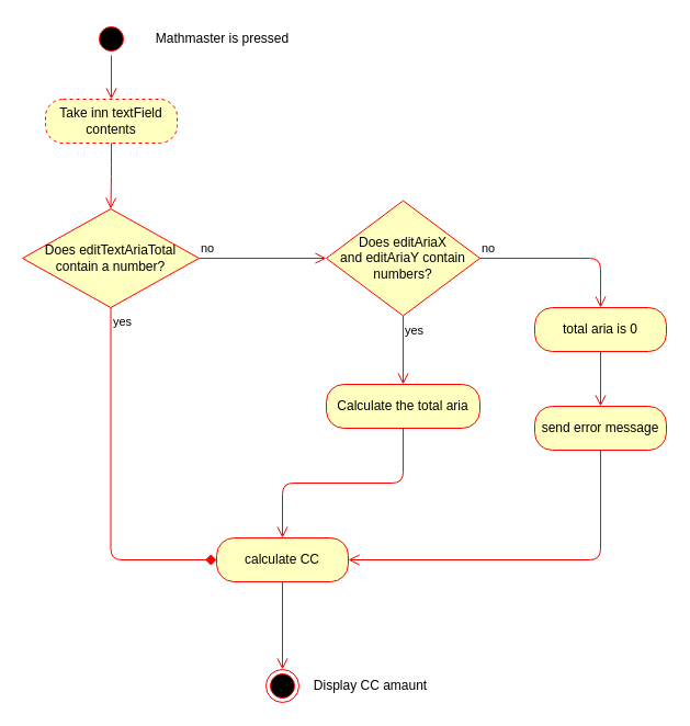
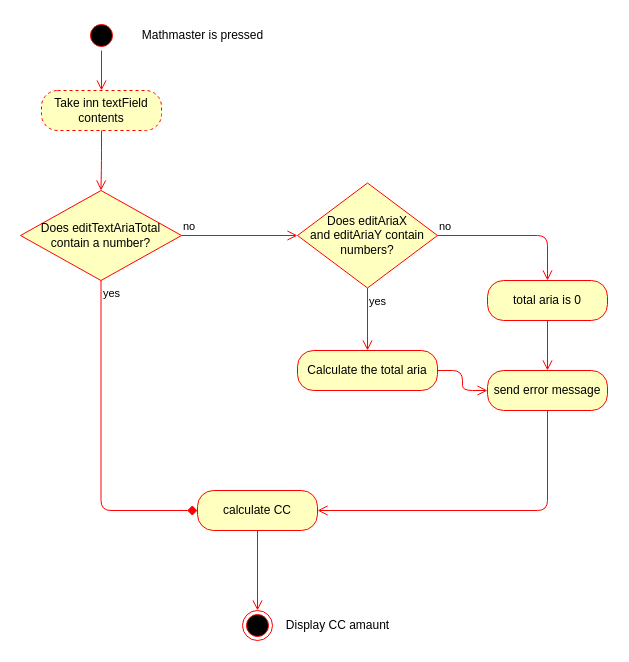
  <mxCell id="0" />
  <mxCell id="1" parent="0" />
  <mxCell id="2" value="" style="ellipse;html=1;shape=startState;fillColor=#000000;strokeColor=#ff0000;rotation=0;" vertex="1" parent="1"><mxGeometry x="86" y="20" width="30" height="30" as="geometry" /></mxCell>
  <mxCell id="3" value="" style="edgeStyle=orthogonalEdgeStyle;html=1;verticalAlign=bottom;endArrow=open;endSize=8;strokeColor=#ff0000;entryX=0.5;entryY=0;entryDx=0;entryDy=0;" edge="1" source="2" parent="1" target="4"><mxGeometry relative="1" as="geometry"><mxPoint x="101" y="30" as="targetPoint" /></mxGeometry></mxCell>
  <mxCell id="4" value="Take inn textField contents" style="rounded=1;whiteSpace=wrap;html=1;arcSize=40;fontColor=#000000;fillColor=#ffffc0;strokeColor=#ff0000;dashed=1;" vertex="1" parent="1"><mxGeometry x="41" y="90" width="120" height="40" as="geometry" /></mxCell>
  <mxCell id="5" value="" style="edgeStyle=orthogonalEdgeStyle;html=1;verticalAlign=bottom;endArrow=open;endSize=8;strokeColor=#ff0000;entryX=0.5;entryY=0;entryDx=0;entryDy=0;" edge="1" source="4" parent="1" target="6"><mxGeometry relative="1" as="geometry"><mxPoint x="101" y="160" as="targetPoint" /></mxGeometry></mxCell>
  <mxCell id="6" value="Does&amp;nbsp;editTextAriaTotal contain a number?" style="rhombus;whiteSpace=wrap;html=1;fillColor=#ffffc0;strokeColor=#ff0000;" vertex="1" parent="1"><mxGeometry x="20" y="190" width="161" height="90" as="geometry" /></mxCell>
  <mxCell id="7" value="no" style="edgeStyle=orthogonalEdgeStyle;html=1;align=left;verticalAlign=bottom;endArrow=open;endSize=8;strokeColor=#ff0000;entryX=0;entryY=0.5;entryDx=0;entryDy=0;" edge="1" source="6" parent="1" target="9"><mxGeometry x="-1" relative="1" as="geometry"><mxPoint x="266" y="250" as="targetPoint" /></mxGeometry></mxCell>
  <mxCell id="8" value="yes" style="edgeStyle=orthogonalEdgeStyle;html=1;align=left;verticalAlign=top;endArrow=diamond;endSize=8;strokeColor=#ff0000;entryX=0;entryY=0.5;entryDx=0;entryDy=0;" edge="1" source="6" parent="1" target="15"><mxGeometry x="-1" relative="1" as="geometry"><mxPoint x="126" y="330" as="targetPoint" /><Array as="points"><mxPoint x="101" y="510" /></Array></mxGeometry></mxCell>
  <mxCell id="9" value="Does&amp;nbsp;editAriaX and&amp;nbsp;editAriaY contain numbers?" style="rhombus;whiteSpace=wrap;html=1;fillColor=#ffffc0;strokeColor=#ff0000;" vertex="1" parent="1"><mxGeometry x="297" y="182.5" width="140" height="105" as="geometry" /></mxCell>
  <mxCell id="10" value="no" style="edgeStyle=orthogonalEdgeStyle;html=1;align=left;verticalAlign=bottom;endArrow=open;endSize=8;strokeColor=#ff0000;entryX=0.5;entryY=0;entryDx=0;entryDy=0;" edge="1" source="9" parent="1" target="12"><mxGeometry x="-1" relative="1" as="geometry"><mxPoint x="477" y="300" as="targetPoint" /><Array as="points"><mxPoint x="547" y="235" /></Array></mxGeometry></mxCell>
  <mxCell id="11" value="yes" style="edgeStyle=orthogonalEdgeStyle;html=1;align=left;verticalAlign=top;endArrow=open;endSize=8;strokeColor=#ff0000;entryX=0.5;entryY=0;entryDx=0;entryDy=0;" edge="1" source="9" parent="1" target="13"><mxGeometry x="-1" relative="1" as="geometry"><mxPoint x="337" y="380" as="targetPoint" /></mxGeometry></mxCell>
  <mxCell id="12" value="total aria is 0" style="rounded=1;whiteSpace=wrap;html=1;arcSize=40;fontColor=#000000;fillColor=#ffffc0;strokeColor=#ff0000;" vertex="1" parent="1"><mxGeometry x="487" y="280" width="120" height="40" as="geometry" /></mxCell>
  <mxCell id="13" value="Calculate the total aria" style="rounded=1;whiteSpace=wrap;html=1;arcSize=40;fontColor=#000000;fillColor=#ffffc0;strokeColor=#ff0000;" vertex="1" parent="1"><mxGeometry x="297" y="350" width="140" height="40" as="geometry" /></mxCell>
- <mxCell id="14" value="" style="edgeStyle=orthogonalEdgeStyle;html=1;verticalAlign=bottom;endArrow=open;endSize=8;strokeColor=#ff0000;entryX=0.5;entryY=0;entryDx=0;entryDy=0;" edge="1" source="13" parent="1" target="15"><mxGeometry relative="1" as="geometry"><mxPoint x="267" y="460" as="targetPoint" /></mxGeometry></mxCell>
+ <mxCell id="14" value="" style="edgeStyle=orthogonalEdgeStyle;html=1;verticalAlign=bottom;endArrow=open;endSize=8;strokeColor=#ff0000;" edge="1" source="13" parent="1" target="18"><mxGeometry relative="1" as="geometry"><mxPoint x="267" y="460" as="targetPoint" /></mxGeometry></mxCell>
  <mxCell id="15" value="calculate CC" style="rounded=1;whiteSpace=wrap;html=1;arcSize=40;fontColor=#000000;fillColor=#ffffc0;strokeColor=#ff0000;" vertex="1" parent="1"><mxGeometry x="197" y="490" width="120" height="40" as="geometry" /></mxCell>
  <mxCell id="16" value="" style="edgeStyle=orthogonalEdgeStyle;html=1;verticalAlign=bottom;endArrow=open;endSize=8;strokeColor=#ff0000;entryX=0.5;entryY=0;entryDx=0;entryDy=0;" edge="1" source="15" parent="1" target="20"><mxGeometry relative="1" as="geometry"><mxPoint x="257" y="590" as="targetPoint" /></mxGeometry></mxCell>
  <mxCell id="17" value="" style="edgeStyle=orthogonalEdgeStyle;html=1;verticalAlign=bottom;endArrow=open;endSize=8;strokeColor=#ff0000;entryX=1;entryY=0.5;entryDx=0;entryDy=0;" edge="1" source="18" parent="1" target="15"><mxGeometry relative="1" as="geometry"><mxPoint x="647" y="525" as="targetPoint" /><Array as="points"><mxPoint x="547" y="510" /></Array></mxGeometry></mxCell>
  <mxCell id="18" value="send error message" style="rounded=1;whiteSpace=wrap;html=1;arcSize=40;fontColor=#000000;fillColor=#ffffc0;strokeColor=#ff0000;" vertex="1" parent="1"><mxGeometry x="487" y="370" width="120" height="40" as="geometry" /></mxCell>
  <mxCell id="19" value="" style="edgeStyle=orthogonalEdgeStyle;html=1;verticalAlign=bottom;endArrow=open;endSize=8;strokeColor=#ff0000;exitX=0.5;exitY=1;exitDx=0;exitDy=0;entryX=0.5;entryY=0;entryDx=0;entryDy=0;" edge="1" parent="1" source="12" target="18"><mxGeometry relative="1" as="geometry"><mxPoint x="657" y="535" as="targetPoint" /><mxPoint x="567" y="600" as="sourcePoint" /></mxGeometry></mxCell>
  <mxCell id="20" value="" style="ellipse;html=1;shape=endState;fillColor=#000000;strokeColor=#ff0000;" vertex="1" parent="1"><mxGeometry x="242" y="610" width="30" height="30" as="geometry" /></mxCell>
  <mxCell id="21" value="Display CC amaunt" style="text;html=1;align=center;verticalAlign=middle;resizable=0;points=[];autosize=1;" vertex="1" parent="1"><mxGeometry x="277" y="615" width="120" height="20" as="geometry" /></mxCell>
  <mxCell id="22" value="Mathmaster is pressed" style="text;html=1;align=center;verticalAlign=middle;resizable=0;points=[];autosize=1;" vertex="1" parent="1"><mxGeometry x="132" y="25" width="140" height="20" as="geometry" /></mxCell>
